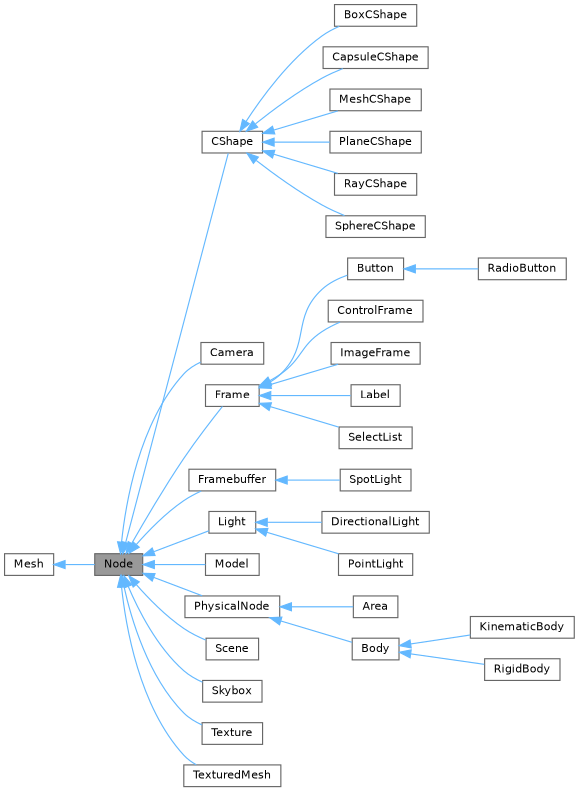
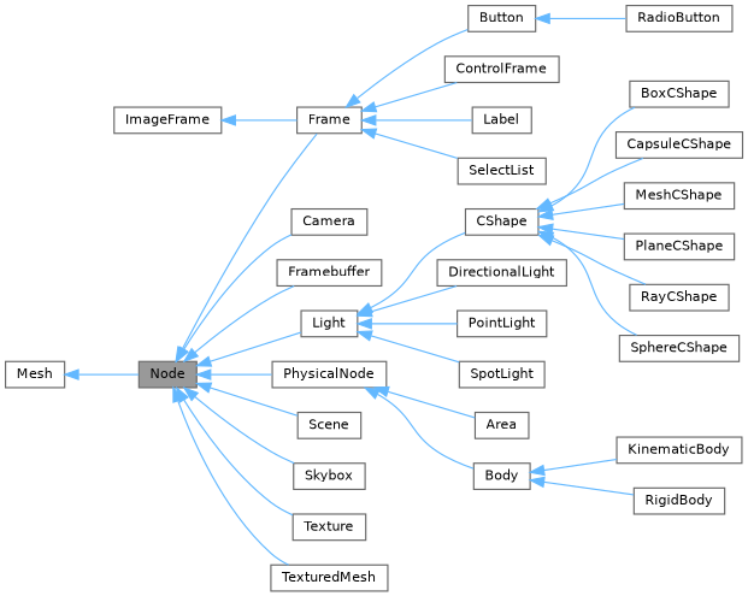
  digraph {
    rankdir=LR
    node [color=gray40 fillcolor=white fontname=Helvetica fontsize=10 shape=box style=filled]
    edge [color=steelblue1 dir=back fontname=Helvetica fontsize=10 labelfontname=Helvetica labelfontsize=10 style=solid]
    n1 [fillcolor=grey60 fontcolor=black height=0.2 label="Node" width=0.4]
    n2 [height=0.2 label=CShape width=0.4]
    n3 [height=0.2 label=Camera width=0.4]
    n4 [height=0.2 label=Frame width=0.4]
    n5 [height=0.2 label=Framebuffer width=0.4]
    n6 [height=0.2 label=Light width=0.4]
-   n7 [height=0.2 label=Model width=0.4]
    n8 [height=0.2 label=PhysicalNode width=0.4]
    n9 [height=0.2 label=Scene width=0.4]
    n10 [height=0.2 label=Skybox width=0.4]
    n11 [height=0.2 label=Texture width=0.4]
    n12 [height=0.2 label=TexturedMesh width=0.4]
    n13 [height=0.2 label=BoxCShape width=0.4]
    n14 [height=0.2 label=CapsuleCShape width=0.4]
    n15 [height=0.2 label=MeshCShape width=0.4]
    n16 [height=0.2 label=PlaneCShape width=0.4]
    n17 [height=0.2 label=RayCShape width=0.4]
    n18 [height=0.2 label=SphereCShape width=0.4]
    n19 [height=0.2 label=Button width=0.4]
    n20 [height=0.2 label=ControlFrame width=0.4]
    n21 [height=0.2 label=ImageFrame width=0.4]
    n22 [height=0.2 label=Label width=0.4]
    n23 [height=0.2 label=SelectList width=0.4]
    n24 [height=0.2 label=DirectionalLight width=0.4]
    n25 [height=0.2 label=PointLight width=0.4]
    n26 [height=0.2 label=SpotLight width=0.4]
    n27 [height=0.2 label=Mesh width=0.4]
    n28 [height=0.2 label=Area width=0.4]
    n29 [height=0.2 label=Body width=0.4]
    n30 [height=0.2 label=RadioButton width=0.4]
    n31 [height=0.2 label=KinematicBody width=0.4]
    n32 [height=0.2 label=RigidBody width=0.4]
-   n1 -> n2
+   n6 -> n2
    n1 -> n3
    n1 -> n4
    n1 -> n5
    n1 -> n6
-   n1 -> n7
    n1 -> n8
    n1 -> n9
    n1 -> n10
    n1 -> n11
    n1 -> n12
    n2 -> n13
    n2 -> n14
    n2 -> n15
    n2 -> n16
    n2 -> n17
    n2 -> n18
    n4 -> n19
    n4 -> n20
-   n4 -> n21
+   n21 -> n4
    n4 -> n22
    n4 -> n23
    n6 -> n24
    n6 -> n25
-   n5 -> n26
+   n6 -> n26
    n8 -> n28
    n8 -> n29
    n19 -> n30
    n27 -> n1
    n29 -> n31
    n29 -> n32
  }
